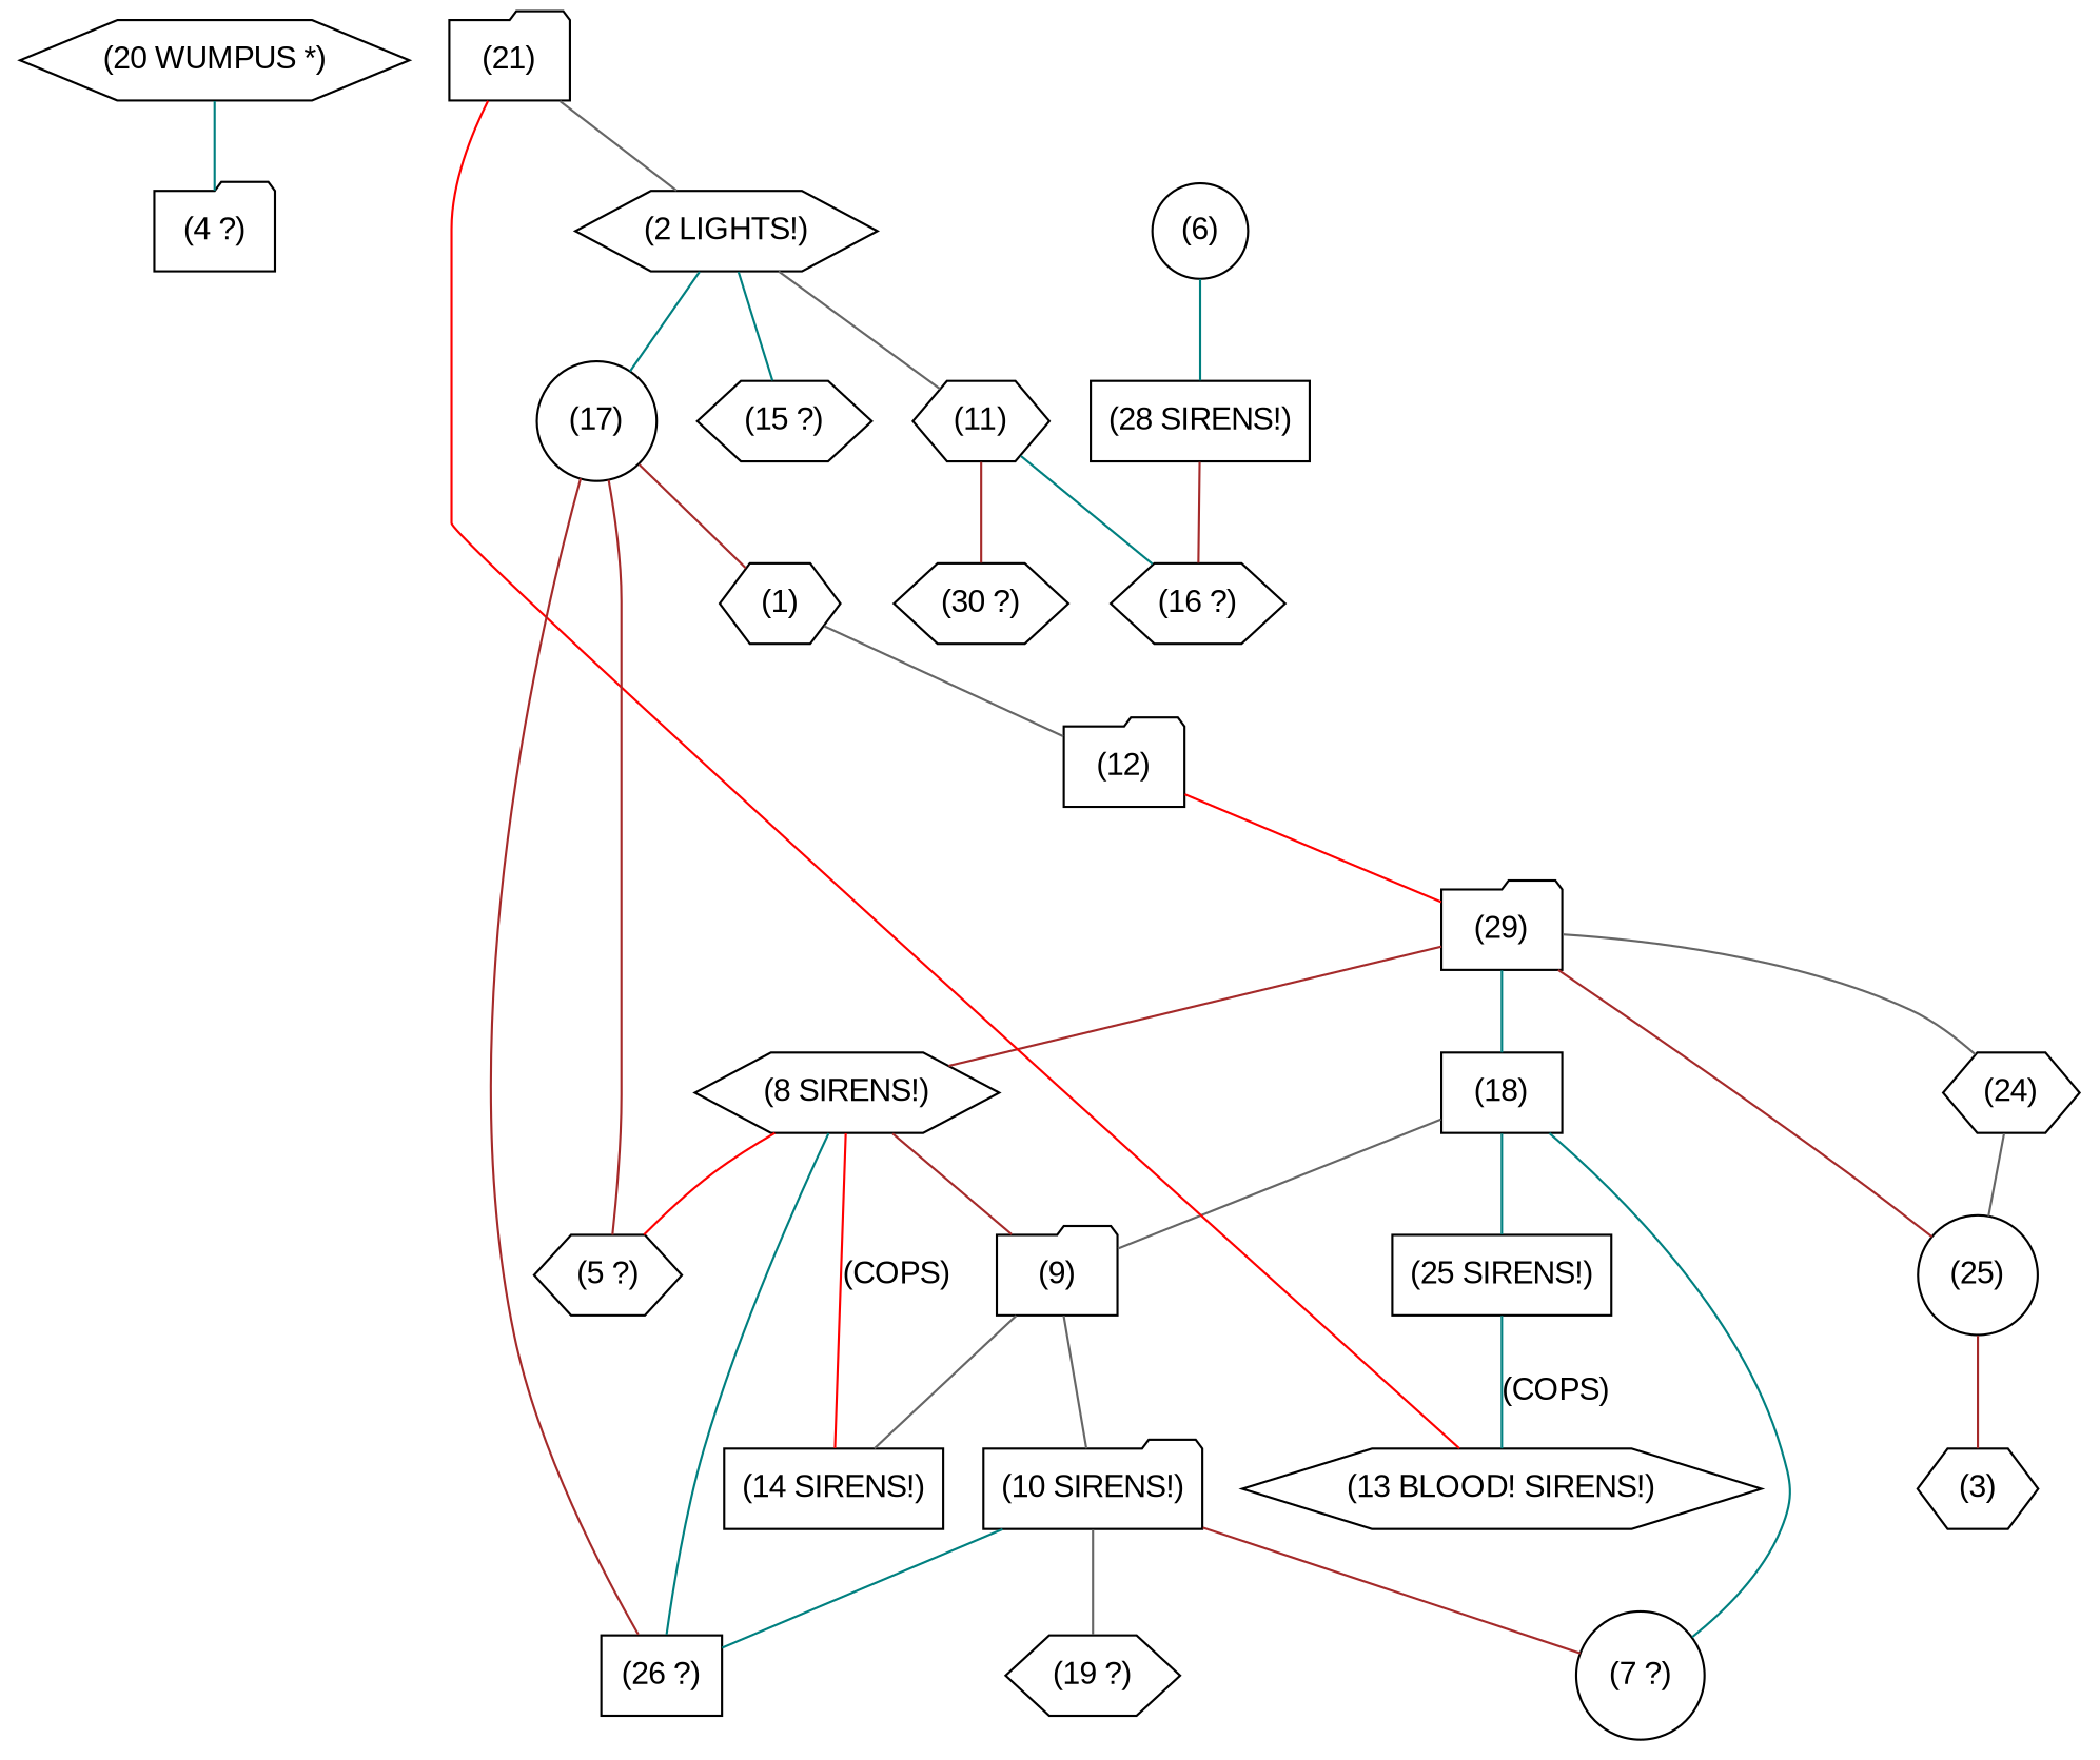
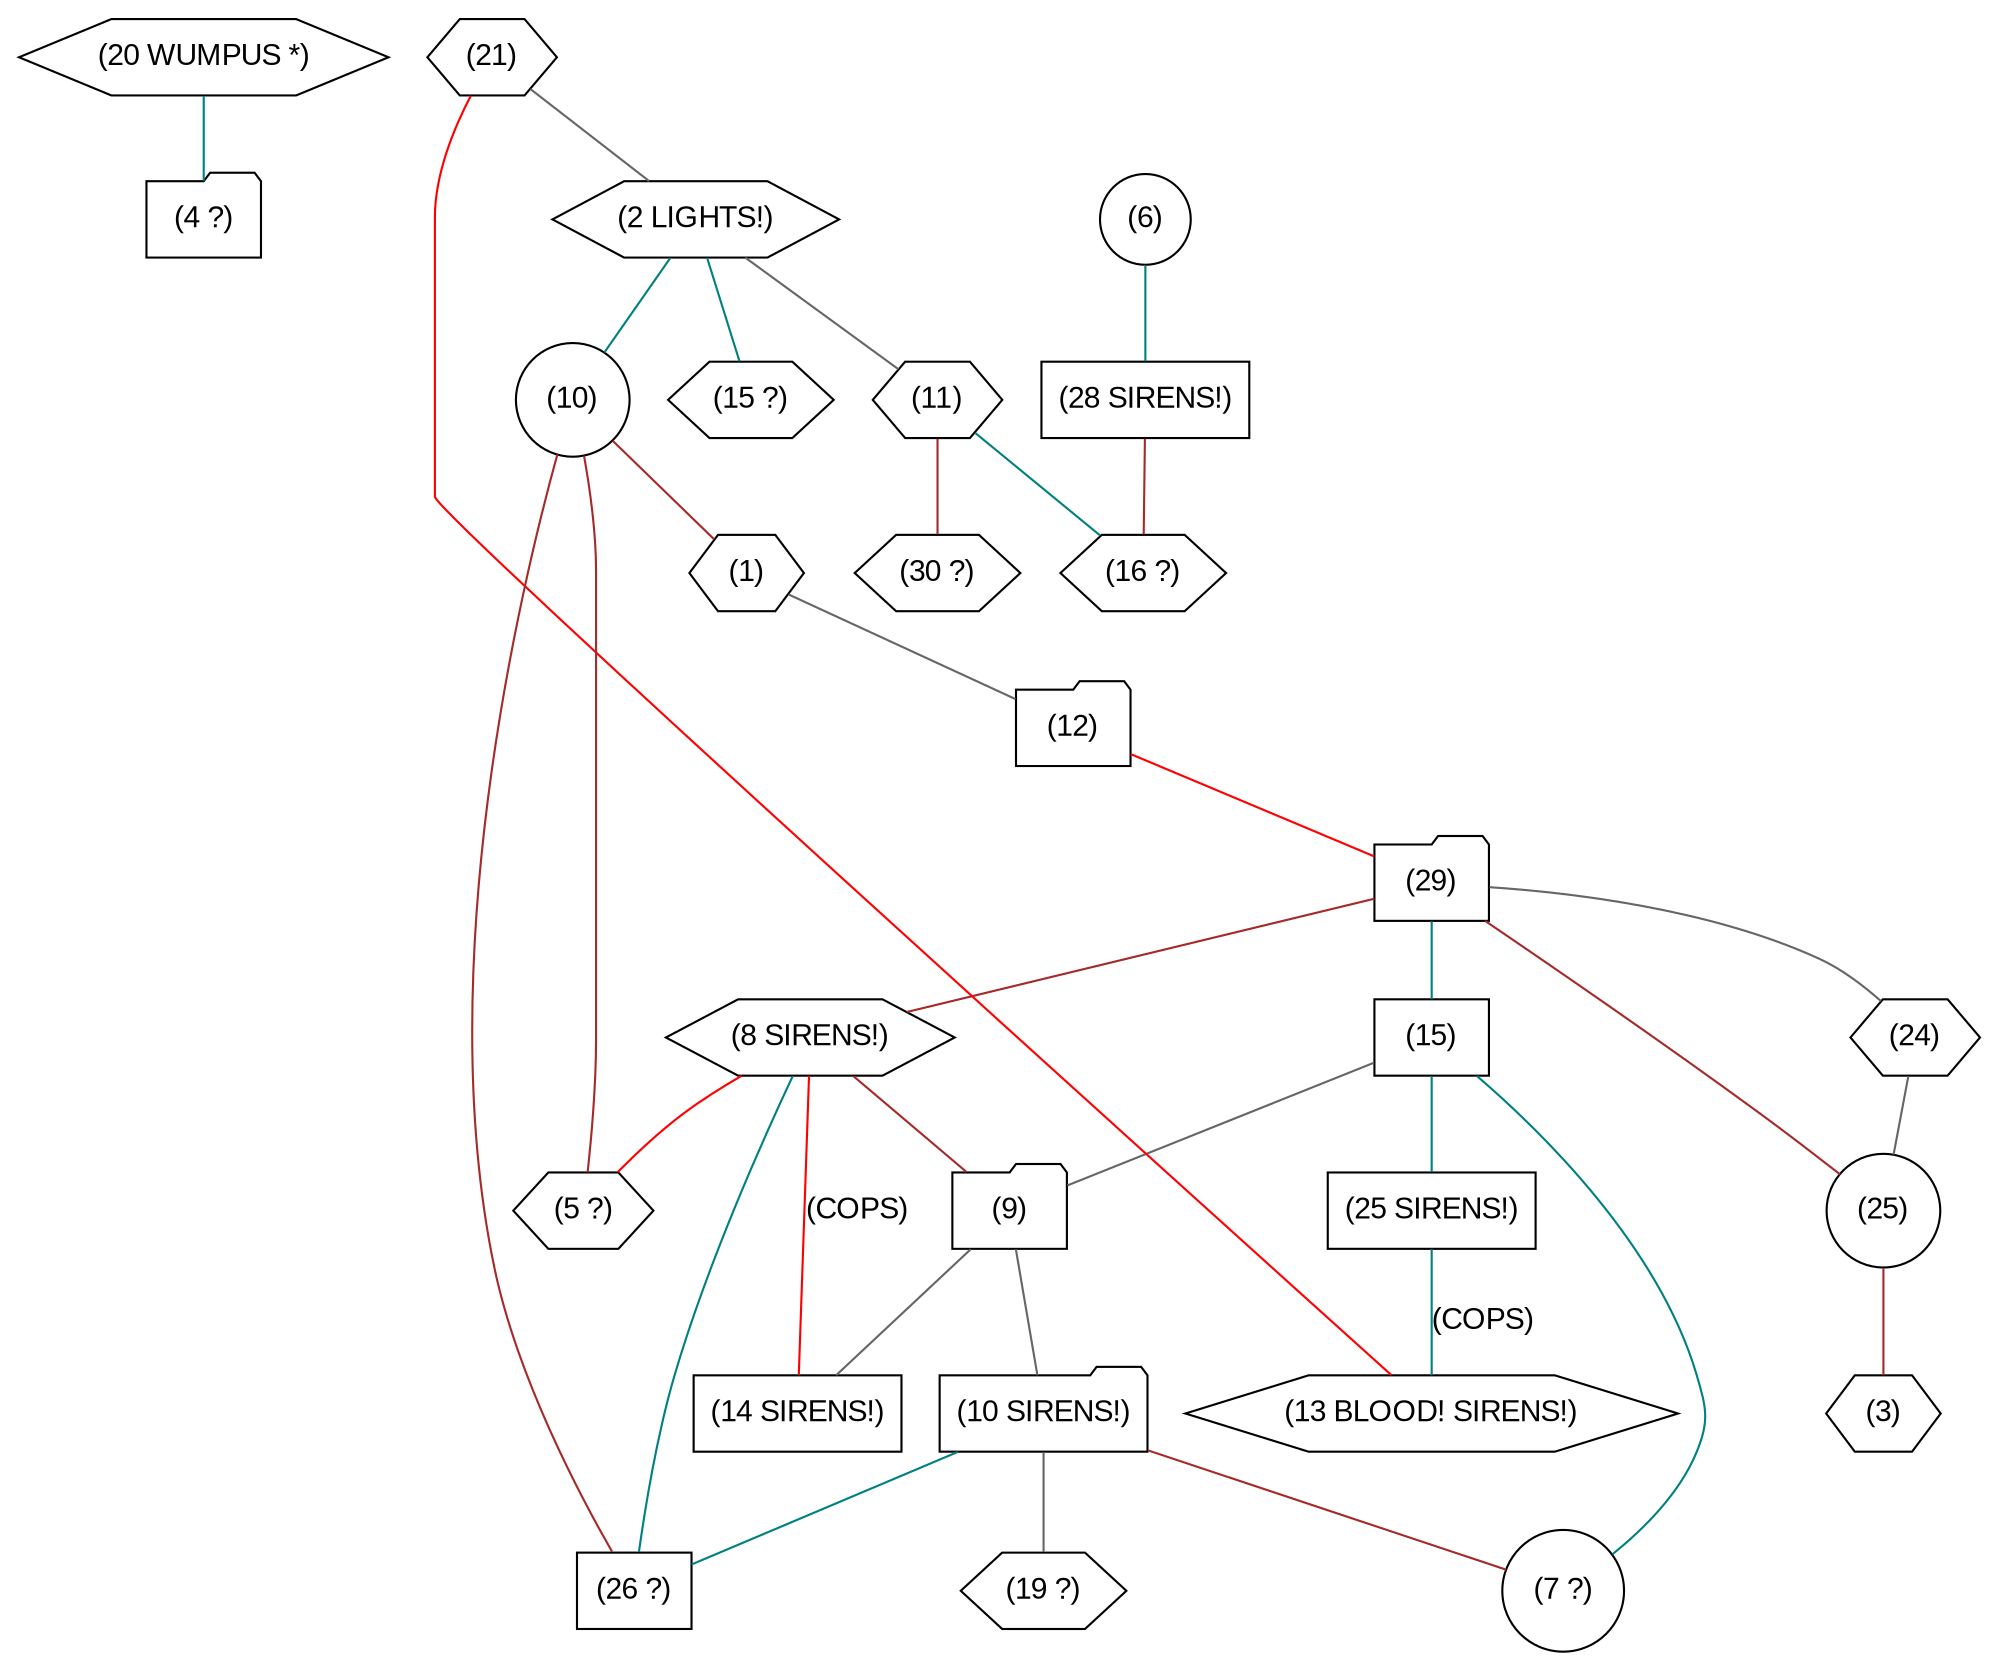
  graph {
    fontname="Liberation Sans"
    node [fontname="Liberation Sans" shape=hexagon]
    edge [color=teal fontname="Liberation Sans"]
    n1 [label="(4 ?)" shape=folder]
    n2 [label="(20 WUMPUS *)"]
    n3 [label="(19 ?)"]
    n4 [label="(10 SIRENS!)" shape=folder]
    n5 [label="(7 ?)" shape=circle]
    n6 [label="(26 ?)" shape=box]
    n7 [label="(25 SIRENS!)" shape=box]
    n8 [label="(13 BLOOD! SIRENS!)"]
    n9 [label="(3)"]
    n10 [label="(25)" shape=circle]
    n11 [label="(9)" shape=folder]
    n12 [label="(14 SIRENS!)" shape=box]
    n13 [label="(28 SIRENS!)" shape=box]
    n14 [label="(16 ?)"]
    n15 [label="(6)" shape=circle]
    n16 [label="(8 SIRENS!)"]
    n17 [label="(5 ?)"]
    n18 [label="(24)"]
-   n19 [label="(18)" shape=box]
+   n19 [label="(15)" shape=box]
    n20 [label="(29)" shape=folder]
    n21 [label="(12)" shape=folder]
    n22 [label="(1)"]
    n23 [label="(30 ?)"]
    n24 [label="(11)"]
-   n25 [label="(21)" shape=folder]
+   n25 [label="(21)"]
    n26 [label="(2 LIGHTS!)"]
-   n27 [label="(17)" shape=circle]
+   n27 [label="(10)" shape=circle]
    n28 [label="(15 ?)"]
    n2 -- n1
    n4 -- n3 [color=gray40]
    n4 -- n5 [color=brown]
    n4 -- n6
    n7 -- n8 [label="(COPS)"]
    n10 -- n9 [color=brown]
    n11 -- n4 [color=gray40]
    n11 -- n12 [color=gray40]
    n13 -- n14 [color=brown]
    n15 -- n13
    n16 -- n6
    n16 -- n11 [color=brown]
    n16 -- n12 [color=red label="(COPS)"]
    n16 -- n17 [color=red]
    n18 -- n10 [color=gray40]
    n19 -- n5
    n19 -- n7
    n19 -- n11 [color=gray40]
    n20 -- n10 [color=brown]
    n20 -- n16 [color=brown]
    n20 -- n18 [color=gray40]
    n20 -- n19
    n21 -- n20 [color=red]
    n22 -- n21 [color=gray40]
    n24 -- n14
    n24 -- n23 [color=brown]
    n25 -- n8 [color=red]
    n25 -- n26 [color=gray40]
    n26 -- n24 [color=gray40]
    n26 -- n27
    n26 -- n28
    n27 -- n6 [color=brown]
    n27 -- n17 [color=brown]
    n27 -- n22 [color=brown]
  }
